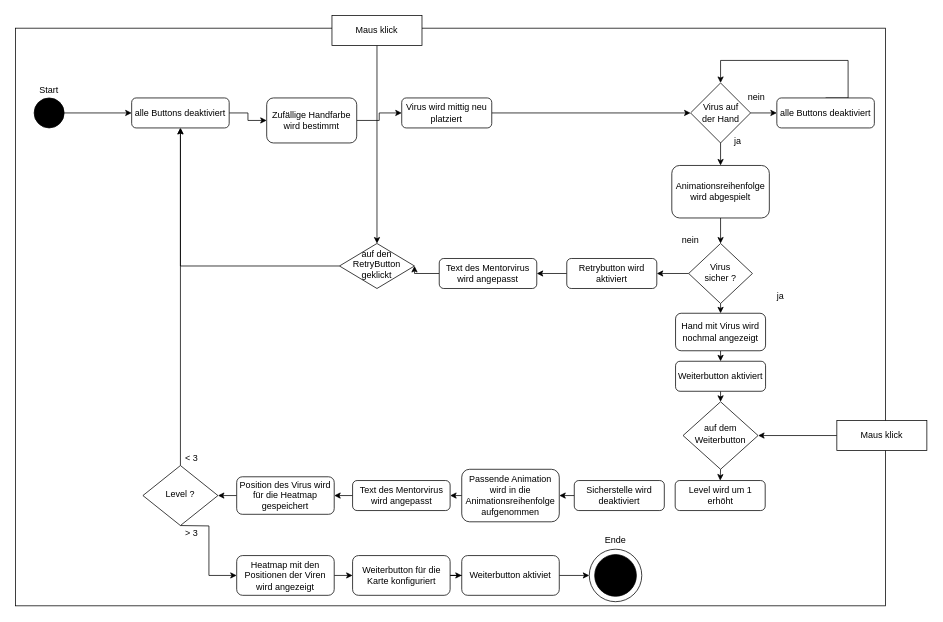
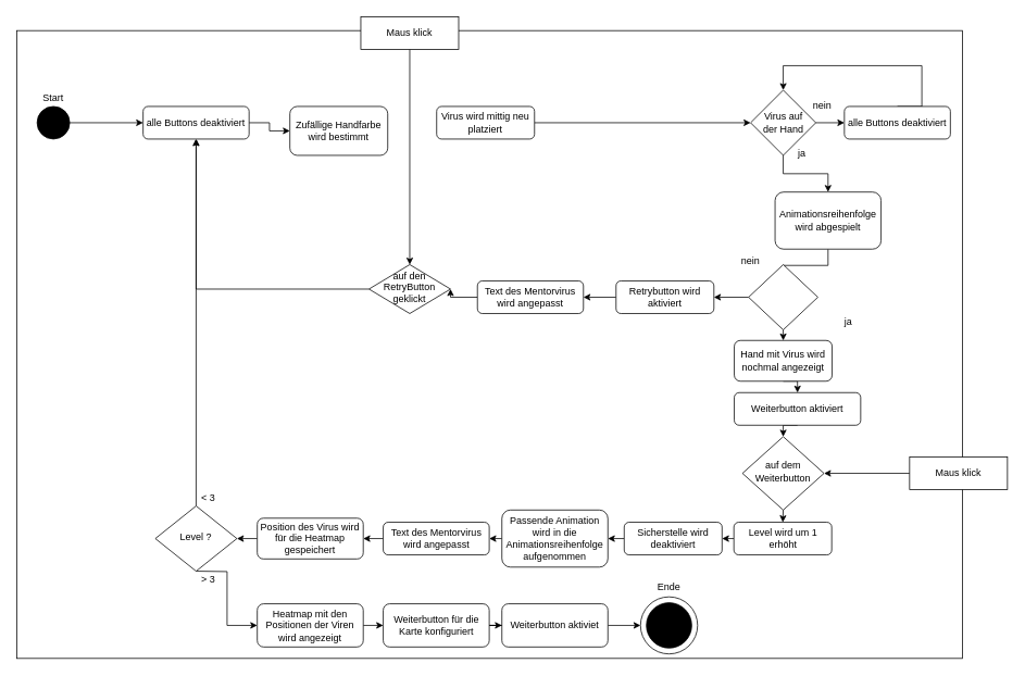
  <mxCell id="0" />
  <mxCell id="1" parent="0" />
  <mxCell id="2" value="" style="rounded=0;whiteSpace=wrap;html=1;fillColor=none;connectable=0;allowArrows=0;editable=1;movable=0;" vertex="1" parent="1"><mxGeometry x="20" y="37" width="1160" height="770" as="geometry" /></mxCell>
- <mxCell id="3" style="edgeStyle=orthogonalEdgeStyle;rounded=0;orthogonalLoop=1;jettySize=auto;html=1;exitX=1;exitY=0.5;exitDx=0;exitDy=0;entryX=0;entryY=0.5;entryDx=0;entryDy=0;" parent="1" source="4" target="6" edge="1"><mxGeometry relative="1" as="geometry" /></mxCell>
  <mxCell id="4" value="Zufällige Handfarbe wird bestimmt" style="rounded=1;whiteSpace=wrap;html=1;fontSize=12;glass=0;strokeWidth=1;shadow=0;" parent="1" vertex="1"><mxGeometry x="355" y="130" width="120" height="60" as="geometry" /></mxCell>
  <mxCell id="5" style="edgeStyle=orthogonalEdgeStyle;rounded=0;orthogonalLoop=1;jettySize=auto;html=1;exitX=1;exitY=0.5;exitDx=0;exitDy=0;entryX=0;entryY=0.5;entryDx=0;entryDy=0;" parent="1" source="6" target="56" edge="1"><mxGeometry relative="1" as="geometry" /></mxCell>
  <mxCell id="6" value="Virus wird mittig neu platziert" style="rounded=1;whiteSpace=wrap;html=1;fontSize=12;glass=0;strokeWidth=1;shadow=0;" parent="1" vertex="1"><mxGeometry x="535" y="130" width="120" height="40" as="geometry" /></mxCell>
  <mxCell id="7" style="edgeStyle=orthogonalEdgeStyle;rounded=0;orthogonalLoop=1;jettySize=auto;html=1;exitX=0.5;exitY=0;exitDx=0;exitDy=0;entryX=0;entryY=0.5;entryDx=0;entryDy=0;" parent="1" source="8" target="62" edge="1"><mxGeometry relative="1" as="geometry" /></mxCell>
  <mxCell id="8" value="" style="ellipse;whiteSpace=wrap;html=1;aspect=fixed;fillColor=#000000;direction=south;" parent="1" vertex="1"><mxGeometry x="45" y="130" width="40" height="40" as="geometry" /></mxCell>
  <mxCell id="9" value="Ende" style="text;html=1;strokeColor=none;fillColor=none;align=center;verticalAlign=middle;whiteSpace=wrap;rounded=0;" parent="1" vertex="1"><mxGeometry x="800" y="710" width="40" height="20" as="geometry" /></mxCell>
  <mxCell id="10" value="ja" style="text;html=1;strokeColor=none;fillColor=none;align=center;verticalAlign=middle;whiteSpace=wrap;rounded=0;" parent="1" vertex="1"><mxGeometry x="962.5" y="178" width="40" height="20" as="geometry" /></mxCell>
  <mxCell id="11" value="ja" style="text;html=1;strokeColor=none;fillColor=none;align=center;verticalAlign=middle;whiteSpace=wrap;rounded=0;" parent="1" vertex="1"><mxGeometry x="1020" y="384" width="40" height="20" as="geometry" /></mxCell>
+ <mxCell id="12" style="edgeStyle=orthogonalEdgeStyle;rounded=0;orthogonalLoop=1;jettySize=auto;html=1;exitX=0;exitY=0.5;exitDx=0;exitDy=0;entryX=1;entryY=0.5;entryDx=0;entryDy=0;" edge="1" parent="1" source="13" target="17"><mxGeometry relative="1" as="geometry" /></mxCell>
  <mxCell id="13" value="Level wird um 1 erhöht" style="rounded=1;whiteSpace=wrap;html=1;fontSize=12;glass=0;strokeWidth=1;shadow=0;" parent="1" vertex="1"><mxGeometry x="899.5" y="640" width="120" height="40" as="geometry" /></mxCell>
  <mxCell id="14" style="edgeStyle=orthogonalEdgeStyle;rounded=0;orthogonalLoop=1;jettySize=auto;html=1;exitX=0.5;exitY=1;exitDx=0;exitDy=0;entryX=0.5;entryY=0;entryDx=0;entryDy=0;" edge="1" parent="1" source="15" target="46"><mxGeometry relative="1" as="geometry" /></mxCell>
- <mxCell id="15" value="Weiterbutton aktiviert" style="rounded=1;whiteSpace=wrap;html=1;fontSize=12;glass=0;strokeWidth=1;shadow=0;" parent="1" vertex="1"><mxGeometry x="900" y="481" width="120" height="40" as="geometry" /></mxCell>
+ <mxCell id="15" value="Weiterbutton aktiviert" style="rounded=1;whiteSpace=wrap;html=1;fontSize=12;glass=0;strokeWidth=1;shadow=0;" parent="1" vertex="1"><mxGeometry x="900" y="481" width="155" height="40" as="geometry" /></mxCell>
  <mxCell id="16" style="edgeStyle=orthogonalEdgeStyle;rounded=0;orthogonalLoop=1;jettySize=auto;html=1;exitX=0;exitY=0.5;exitDx=0;exitDy=0;entryX=1;entryY=0.5;entryDx=0;entryDy=0;" edge="1" parent="1" source="17" target="19"><mxGeometry relative="1" as="geometry" /></mxCell>
  <mxCell id="17" value="Sicherstelle wird deaktiviert" style="rounded=1;whiteSpace=wrap;html=1;fontSize=12;glass=0;strokeWidth=1;shadow=0;" parent="1" vertex="1"><mxGeometry x="765" y="640" width="120" height="40" as="geometry" /></mxCell>
  <mxCell id="18" style="edgeStyle=orthogonalEdgeStyle;rounded=0;orthogonalLoop=1;jettySize=auto;html=1;exitX=0;exitY=0.5;exitDx=0;exitDy=0;entryX=1;entryY=0.5;entryDx=0;entryDy=0;" edge="1" parent="1" source="19" target="29"><mxGeometry relative="1" as="geometry" /></mxCell>
  <mxCell id="19" value="Passende Animation wird in die Animationsreihenfolge aufgenommen" style="rounded=1;whiteSpace=wrap;html=1;fontSize=12;glass=0;strokeWidth=1;shadow=0;" parent="1" vertex="1"><mxGeometry x="615" y="625" width="130" height="70" as="geometry" /></mxCell>
  <mxCell id="20" style="edgeStyle=orthogonalEdgeStyle;rounded=0;orthogonalLoop=1;jettySize=auto;html=1;exitX=0.5;exitY=1;exitDx=0;exitDy=0;entryX=0.5;entryY=0;entryDx=0;entryDy=0;" parent="1" source="21" target="26" edge="1"><mxGeometry relative="1" as="geometry" /></mxCell>
- <mxCell id="21" value="Animationsreihenfolge wird abgespielt" style="rounded=1;whiteSpace=wrap;html=1;fontSize=12;glass=0;strokeWidth=1;shadow=0;" parent="1" vertex="1"><mxGeometry x="895" y="220" width="130" height="70" as="geometry" /></mxCell>
+ <mxCell id="21" value="Animationsreihenfolge wird abgespielt" style="rounded=1;whiteSpace=wrap;html=1;fontSize=12;glass=0;strokeWidth=1;shadow=0;" parent="1" vertex="1"><mxGeometry x="950" y="235" width="130" height="70" as="geometry" /></mxCell>
  <mxCell id="22" style="edgeStyle=orthogonalEdgeStyle;rounded=0;orthogonalLoop=1;jettySize=auto;html=1;exitX=0;exitY=0.5;exitDx=0;exitDy=0;entryX=1;entryY=0.5;entryDx=0;entryDy=0;" edge="1" parent="1" source="23" target="31"><mxGeometry relative="1" as="geometry" /></mxCell>
  <mxCell id="23" value="Retrybutton wird aktiviert" style="rounded=1;whiteSpace=wrap;html=1;fontSize=12;glass=0;strokeWidth=1;shadow=0;" parent="1" vertex="1"><mxGeometry x="755" y="344" width="120" height="40" as="geometry" /></mxCell>
  <mxCell id="24" value="nein" style="text;html=1;strokeColor=none;fillColor=none;align=center;verticalAlign=middle;whiteSpace=wrap;rounded=0;" parent="1" vertex="1"><mxGeometry x="899.5" y="310" width="40" height="20" as="geometry" /></mxCell>
  <mxCell id="25" value="" style="group" parent="1" vertex="1" connectable="0"><mxGeometry x="917.5" y="324" width="85" height="80" as="geometry" /></mxCell>
  <mxCell id="26" value="" style="rhombus;whiteSpace=wrap;html=1;" parent="25" vertex="1"><mxGeometry width="85" height="80" as="geometry" /></mxCell>
- <mxCell id="27" value="Virus sicher ?" style="text;html=1;strokeColor=none;fillColor=none;align=center;verticalAlign=middle;whiteSpace=wrap;rounded=0;" parent="25" vertex="1"><mxGeometry x="13.812" y="29" width="58.438" height="20" as="geometry" /></mxCell>
  <mxCell id="28" style="edgeStyle=orthogonalEdgeStyle;rounded=0;orthogonalLoop=1;jettySize=auto;html=1;exitX=0;exitY=0.5;exitDx=0;exitDy=0;entryX=1;entryY=0.5;entryDx=0;entryDy=0;" edge="1" parent="1" source="29" target="38"><mxGeometry relative="1" as="geometry" /></mxCell>
  <mxCell id="29" value="Text des Mentorvirus wird angepasst" style="rounded=1;whiteSpace=wrap;html=1;fontSize=12;glass=0;strokeWidth=1;shadow=0;" parent="1" vertex="1"><mxGeometry x="469.5" y="640" width="130" height="40" as="geometry" /></mxCell>
  <mxCell id="30" style="edgeStyle=orthogonalEdgeStyle;rounded=0;orthogonalLoop=1;jettySize=auto;html=1;exitX=0;exitY=0.5;exitDx=0;exitDy=0;entryX=1;entryY=0.5;entryDx=0;entryDy=0;" edge="1" parent="1" source="31" target="52"><mxGeometry relative="1" as="geometry" /></mxCell>
  <mxCell id="31" value="Text des Mentorvirus wird angepasst" style="rounded=1;whiteSpace=wrap;html=1;fontSize=12;glass=0;strokeWidth=1;shadow=0;" parent="1" vertex="1"><mxGeometry x="585" y="344" width="130" height="40" as="geometry" /></mxCell>
  <mxCell id="32" style="edgeStyle=orthogonalEdgeStyle;rounded=0;orthogonalLoop=1;jettySize=auto;html=1;exitX=0.5;exitY=0;exitDx=0;exitDy=0;entryX=0.5;entryY=1;entryDx=0;entryDy=0;" parent="1" source="34" target="62" edge="1"><mxGeometry relative="1" as="geometry" /></mxCell>
  <mxCell id="33" style="edgeStyle=orthogonalEdgeStyle;rounded=0;orthogonalLoop=1;jettySize=auto;html=1;exitX=0.5;exitY=1;exitDx=0;exitDy=0;entryX=0;entryY=0.5;entryDx=0;entryDy=0;" edge="1" parent="1" target="40"><mxGeometry relative="1" as="geometry"><mxPoint x="240" y="700" as="sourcePoint" /></mxGeometry></mxCell>
  <mxCell id="34" value="Level ?" style="rhombus;whiteSpace=wrap;html=1;shadow=0;fontFamily=Helvetica;fontSize=12;align=center;strokeWidth=1;spacing=6;spacingTop=-4;" parent="1" vertex="1"><mxGeometry x="190" y="620" width="100" height="80" as="geometry" /></mxCell>
  <mxCell id="35" value="&amp;gt; 3" style="text;html=1;strokeColor=none;fillColor=none;align=center;verticalAlign=middle;whiteSpace=wrap;rounded=0;" parent="1" vertex="1"><mxGeometry x="235" y="700" width="40" height="20" as="geometry" /></mxCell>
  <mxCell id="36" value="&amp;lt; 3" style="text;html=1;strokeColor=none;fillColor=none;align=center;verticalAlign=middle;whiteSpace=wrap;rounded=0;" parent="1" vertex="1"><mxGeometry x="235" y="600" width="40" height="20" as="geometry" /></mxCell>
  <mxCell id="37" style="edgeStyle=orthogonalEdgeStyle;rounded=0;orthogonalLoop=1;jettySize=auto;html=1;exitX=0;exitY=0.5;exitDx=0;exitDy=0;" edge="1" parent="1" source="38"><mxGeometry relative="1" as="geometry"><mxPoint x="290" y="660" as="targetPoint" /></mxGeometry></mxCell>
  <mxCell id="38" value="Position des Virus wird für die Heatmap gespeichert" style="rounded=1;whiteSpace=wrap;html=1;fontSize=12;glass=0;strokeWidth=1;shadow=0;" parent="1" vertex="1"><mxGeometry x="315" y="635" width="130" height="50" as="geometry" /></mxCell>
  <mxCell id="39" style="edgeStyle=orthogonalEdgeStyle;rounded=0;orthogonalLoop=1;jettySize=auto;html=1;exitX=1;exitY=0.5;exitDx=0;exitDy=0;entryX=0;entryY=0.5;entryDx=0;entryDy=0;" edge="1" parent="1" source="40" target="48"><mxGeometry relative="1" as="geometry" /></mxCell>
  <mxCell id="40" value="Heatmap mit den Positionen der Viren wird angezeigt" style="rounded=1;whiteSpace=wrap;html=1;fontSize=12;glass=0;strokeWidth=1;shadow=0;" parent="1" vertex="1"><mxGeometry x="315" y="740" width="130" height="53" as="geometry" /></mxCell>
  <mxCell id="41" style="edgeStyle=orthogonalEdgeStyle;rounded=0;orthogonalLoop=1;jettySize=auto;html=1;exitX=0.5;exitY=1;exitDx=0;exitDy=0;entryX=0.5;entryY=0;entryDx=0;entryDy=0;" edge="1" parent="1" source="42" target="15"><mxGeometry relative="1" as="geometry" /></mxCell>
  <mxCell id="42" value="Hand mit Virus wird nochmal angezeigt" style="rounded=1;whiteSpace=wrap;html=1;fontSize=12;glass=0;strokeWidth=1;shadow=0;" parent="1" vertex="1"><mxGeometry x="900" y="417" width="120" height="50" as="geometry" /></mxCell>
  <mxCell id="43" style="edgeStyle=orthogonalEdgeStyle;rounded=0;orthogonalLoop=1;jettySize=auto;html=1;exitX=0;exitY=0.5;exitDx=0;exitDy=0;entryX=1;entryY=0.5;entryDx=0;entryDy=0;" edge="1" parent="1" source="44" target="46"><mxGeometry relative="1" as="geometry" /></mxCell>
  <mxCell id="44" value="Maus klick" style="rounded=0;whiteSpace=wrap;html=1;strokeColor=#000000;fillColor=#ffffff;" parent="1" vertex="1"><mxGeometry x="1115" y="560" width="120" height="40" as="geometry" /></mxCell>
  <mxCell id="45" style="edgeStyle=orthogonalEdgeStyle;rounded=0;orthogonalLoop=1;jettySize=auto;html=1;exitX=0.5;exitY=1;exitDx=0;exitDy=0;entryX=0.5;entryY=0;entryDx=0;entryDy=0;" edge="1" parent="1" source="46" target="13"><mxGeometry relative="1" as="geometry" /></mxCell>
  <mxCell id="46" value="auf dem Weiterbutton" style="rhombus;whiteSpace=wrap;html=1;shadow=0;fontFamily=Helvetica;fontSize=12;align=center;strokeWidth=1;spacing=6;spacingTop=-4;" parent="1" vertex="1"><mxGeometry x="910" y="535" width="100" height="90" as="geometry" /></mxCell>
  <mxCell id="47" style="edgeStyle=orthogonalEdgeStyle;rounded=0;orthogonalLoop=1;jettySize=auto;html=1;exitX=1;exitY=0.5;exitDx=0;exitDy=0;" edge="1" parent="1" source="48" target="50"><mxGeometry relative="1" as="geometry" /></mxCell>
  <mxCell id="48" value="Weiterbutton für die Karte konfiguriert" style="rounded=1;whiteSpace=wrap;html=1;fontSize=12;glass=0;strokeWidth=1;shadow=0;" parent="1" vertex="1"><mxGeometry x="469.5" y="740" width="130" height="53" as="geometry" /></mxCell>
  <mxCell id="49" style="edgeStyle=orthogonalEdgeStyle;rounded=0;orthogonalLoop=1;jettySize=auto;html=1;exitX=1;exitY=0.5;exitDx=0;exitDy=0;entryX=0;entryY=0.5;entryDx=0;entryDy=0;" edge="1" parent="1" source="50" target="68"><mxGeometry relative="1" as="geometry" /></mxCell>
  <mxCell id="50" value="Weiterbutton aktiviet" style="rounded=1;whiteSpace=wrap;html=1;fontSize=12;glass=0;strokeWidth=1;shadow=0;" parent="1" vertex="1"><mxGeometry x="615" y="740" width="130" height="53" as="geometry" /></mxCell>
  <mxCell id="51" style="edgeStyle=orthogonalEdgeStyle;rounded=0;orthogonalLoop=1;jettySize=auto;html=1;exitX=0;exitY=0.5;exitDx=0;exitDy=0;entryX=0.5;entryY=1;entryDx=0;entryDy=0;" edge="1" parent="1" source="52" target="62"><mxGeometry relative="1" as="geometry" /></mxCell>
  <mxCell id="52" value="auf den RetryButton geklickt" style="rhombus;whiteSpace=wrap;html=1;shadow=0;fontFamily=Helvetica;fontSize=12;align=center;strokeWidth=1;spacing=6;spacingTop=-4;" parent="1" vertex="1"><mxGeometry x="452" y="324" width="100" height="60" as="geometry" /></mxCell>
  <mxCell id="53" style="edgeStyle=orthogonalEdgeStyle;rounded=0;orthogonalLoop=1;jettySize=auto;html=1;exitX=0.5;exitY=1;exitDx=0;exitDy=0;" parent="1" source="54" target="52" edge="1"><mxGeometry relative="1" as="geometry" /></mxCell>
  <mxCell id="54" value="Maus klick" style="rounded=0;whiteSpace=wrap;html=1;strokeColor=#000000;fillColor=#ffffff;" parent="1" vertex="1"><mxGeometry x="442" y="20" width="120" height="40" as="geometry" /></mxCell>
  <mxCell id="55" value="" style="group" parent="1" vertex="1" connectable="0"><mxGeometry x="920" y="110" width="105" height="80" as="geometry" /></mxCell>
  <mxCell id="56" value="" style="rhombus;whiteSpace=wrap;html=1;" parent="55" vertex="1"><mxGeometry width="80" height="80" as="geometry" /></mxCell>
  <mxCell id="57" value="Virus auf der Hand" style="text;html=1;strokeColor=none;fillColor=none;align=center;verticalAlign=middle;whiteSpace=wrap;rounded=0;" parent="55" vertex="1"><mxGeometry x="13" y="34" width="55" height="11" as="geometry" /></mxCell>
  <mxCell id="58" value="nein" style="text;html=1;strokeColor=none;fillColor=none;align=center;verticalAlign=middle;whiteSpace=wrap;rounded=0;" parent="55" vertex="1"><mxGeometry x="68" y="9" width="40" height="20" as="geometry" /></mxCell>
  <mxCell id="59" style="edgeStyle=orthogonalEdgeStyle;rounded=0;orthogonalLoop=1;jettySize=auto;html=1;exitX=0.5;exitY=0;exitDx=0;exitDy=0;entryX=0.5;entryY=0;entryDx=0;entryDy=0;" parent="1" source="60" target="56" edge="1"><mxGeometry relative="1" as="geometry"><Array as="points"><mxPoint x="1130" y="80" /><mxPoint x="960" y="80" /></Array></mxGeometry></mxCell>
  <mxCell id="60" value="alle Buttons deaktiviert" style="rounded=1;whiteSpace=wrap;html=1;fontSize=12;glass=0;strokeWidth=1;shadow=0;" parent="1" vertex="1"><mxGeometry x="1035" y="130" width="130" height="40" as="geometry" /></mxCell>
  <mxCell id="61" style="edgeStyle=orthogonalEdgeStyle;rounded=0;orthogonalLoop=1;jettySize=auto;html=1;exitX=1;exitY=0.5;exitDx=0;exitDy=0;" parent="1" source="62" target="4" edge="1"><mxGeometry relative="1" as="geometry" /></mxCell>
  <mxCell id="62" value="alle Buttons deaktiviert" style="rounded=1;whiteSpace=wrap;html=1;fontSize=12;glass=0;strokeWidth=1;shadow=0;" parent="1" vertex="1"><mxGeometry x="175" y="130" width="130" height="40" as="geometry" /></mxCell>
  <mxCell id="63" style="edgeStyle=orthogonalEdgeStyle;rounded=0;orthogonalLoop=1;jettySize=auto;html=1;exitX=0.5;exitY=1;exitDx=0;exitDy=0;entryX=0.5;entryY=0;entryDx=0;entryDy=0;" parent="1" source="56" target="21" edge="1"><mxGeometry relative="1" as="geometry" /></mxCell>
  <mxCell id="64" style="edgeStyle=orthogonalEdgeStyle;rounded=0;orthogonalLoop=1;jettySize=auto;html=1;exitX=1;exitY=0.5;exitDx=0;exitDy=0;entryX=0;entryY=0.5;entryDx=0;entryDy=0;" parent="1" source="56" target="60" edge="1"><mxGeometry relative="1" as="geometry" /></mxCell>
  <mxCell id="65" style="edgeStyle=orthogonalEdgeStyle;rounded=0;orthogonalLoop=1;jettySize=auto;html=1;exitX=0.5;exitY=1;exitDx=0;exitDy=0;" parent="1" source="62" target="62" edge="1"><mxGeometry relative="1" as="geometry" /></mxCell>
  <mxCell id="66" style="edgeStyle=orthogonalEdgeStyle;rounded=0;orthogonalLoop=1;jettySize=auto;html=1;exitX=0.5;exitY=1;exitDx=0;exitDy=0;entryX=0.5;entryY=0;entryDx=0;entryDy=0;" edge="1" parent="1" source="26" target="42"><mxGeometry relative="1" as="geometry" /></mxCell>
  <mxCell id="67" value="" style="group" vertex="1" connectable="0" parent="1"><mxGeometry x="785" y="730" width="70" height="73" as="geometry" /></mxCell>
  <mxCell id="68" value="" style="ellipse;whiteSpace=wrap;html=1;aspect=fixed;fillColor=none;" vertex="1" parent="67"><mxGeometry y="1.5" width="70" height="70" as="geometry" /></mxCell>
  <mxCell id="69" value="" style="ellipse;whiteSpace=wrap;html=1;aspect=fixed;fillColor=#000000;" vertex="1" parent="67"><mxGeometry x="7.219" y="8.719" width="55.562" height="55.562" as="geometry" /></mxCell>
  <mxCell id="70" style="edgeStyle=orthogonalEdgeStyle;rounded=0;orthogonalLoop=1;jettySize=auto;html=1;exitX=0;exitY=0.5;exitDx=0;exitDy=0;" edge="1" parent="1" source="26" target="23"><mxGeometry relative="1" as="geometry" /></mxCell>
  <mxCell id="71" value="Start" style="text;html=1;strokeColor=none;fillColor=none;align=center;verticalAlign=middle;whiteSpace=wrap;rounded=0;" vertex="1" parent="1"><mxGeometry x="45" y="110" width="40" height="20" as="geometry" /></mxCell>
